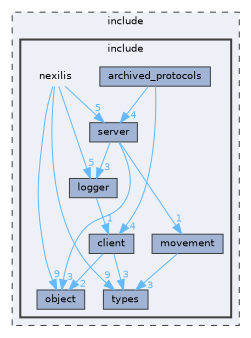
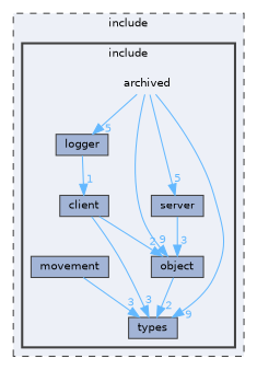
  digraph {
    compound=true
    node [fontname=Helvetica fontsize=10 shape=box color=grey25 fillcolor="#a2b4d6" style=filled]
    edge [color=steelblue1 fontcolor=steelblue1 fontname=Helvetica fontsize=10 headlabel=3 labeldistance=1.5 labelfontname=Helvetica labelfontsize=10]
-   n1 [height=0.2 label=nexilis shape=plaintext width=0.4 color="" fillcolor="" style=""]
-   n2 [height=0.2 label=archived_protocols width=0.4]
+   n1 [height=0.2 label=archived shape=plaintext width=0.4 color="" fillcolor="" style=""]
    n3 [height=0.2 label=client width=0.4]
    n4 [height=0.2 label=logger width=0.4]
    n5 [height=0.2 label=movement width=0.4]
    n6 [height=0.2 label=object width=0.4]
    n7 [height=0.2 label=server width=0.4]
    n8 [height=0.2 label=types width=0.4]
    subgraph cluster_1 {
      bgcolor="#edf0f7"
      fontname=Helvetica
      fontsize=10
      label=include
      pencolor=grey25
      style="filled,dashed"
      subgraph cluster_2 {
        bgcolor="#edf0f7"
        fontname=Helvetica
        fontsize=10
        label=include
        pencolor=grey25
        style="filled,bold"
        n1
-       n2
        n3
        n4
        n5
        n6
        n7
        n8
      }
    }
    n1 -> n4 [headlabel=5]
    n1 -> n6 [headlabel=9]
    n1 -> n7 [headlabel=5]
    n1 -> n8 [headlabel=9]
-   n2 -> n3 [headlabel=4]
-   n2 -> n7 [headlabel=4]
    n3 -> n6 [headlabel=2]
    n3 -> n8
    n4 -> n3 [headlabel=1]
    n5 -> n8
-   n7 -> n4
-   n7 -> n5 [headlabel=1]
+   n6 -> n8 [headlabel=2]
    n7 -> n6
  }
